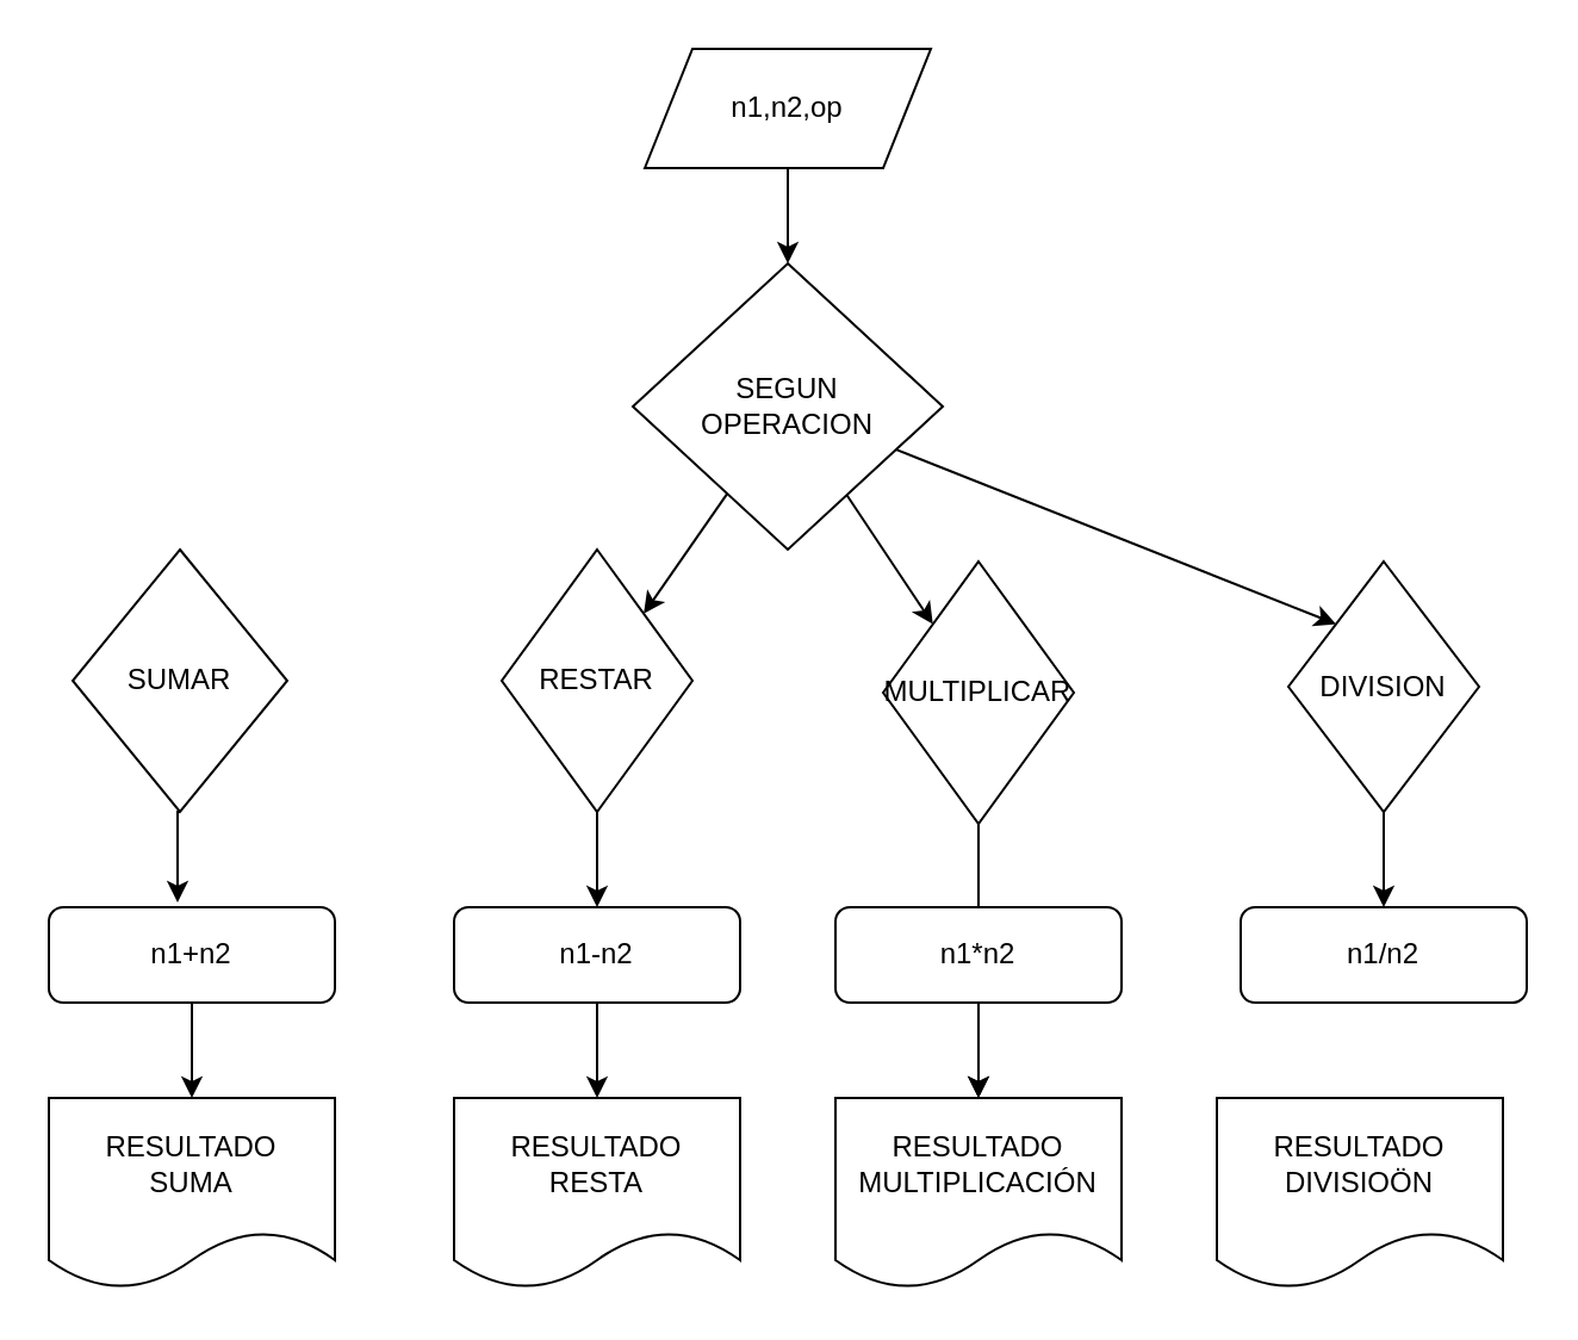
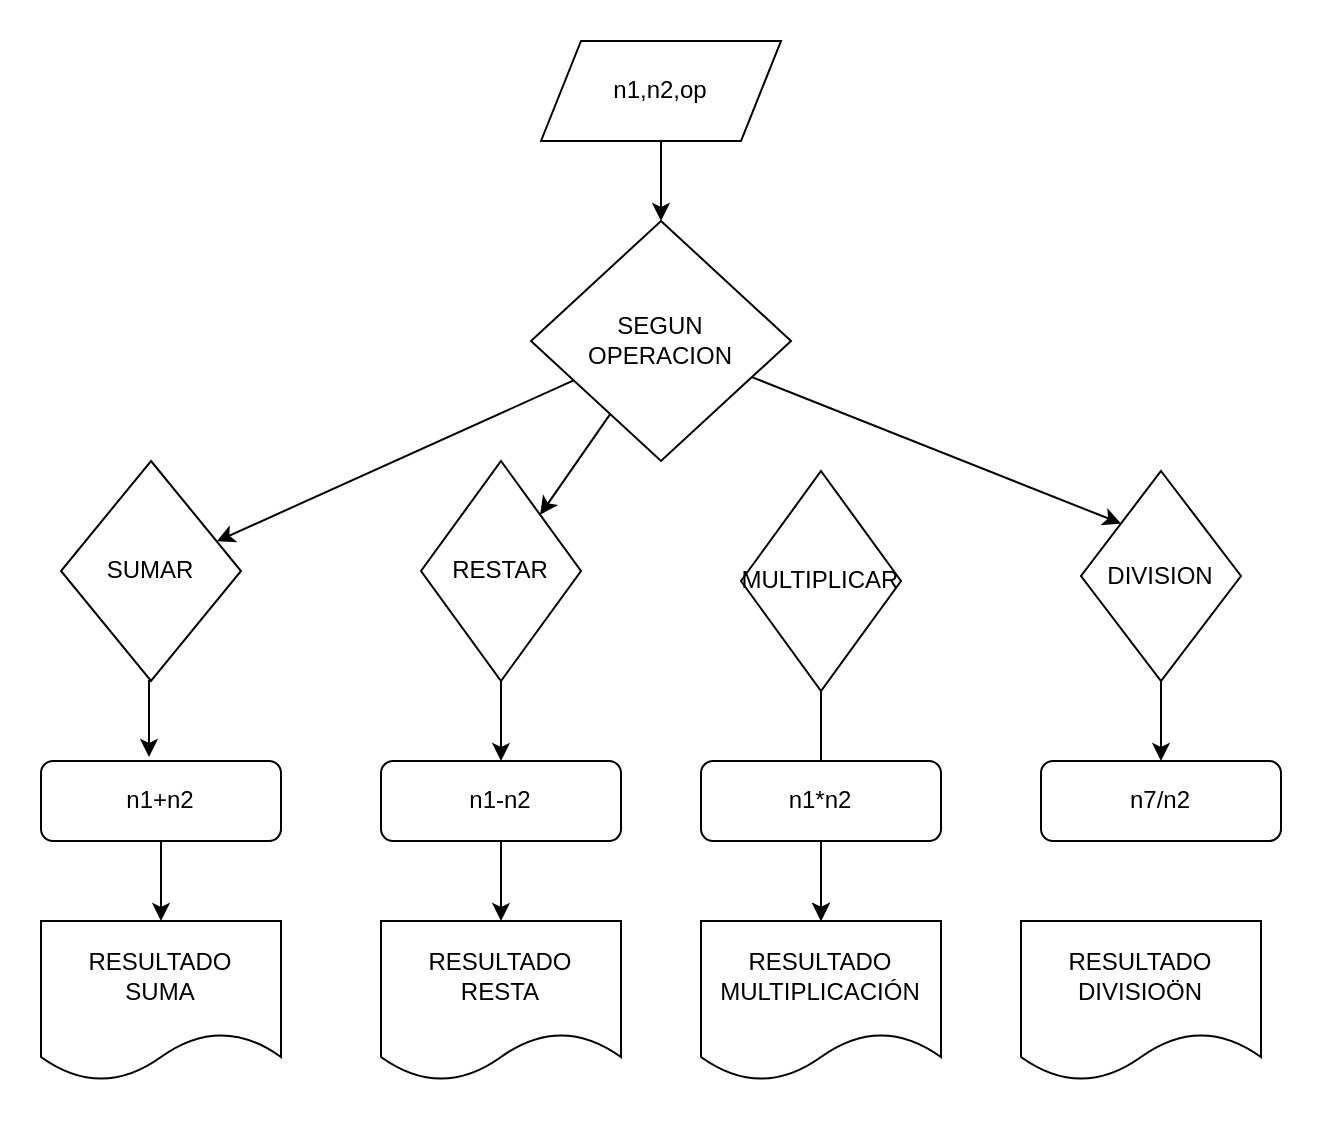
  <mxCell id="0" />
  <mxCell id="1" parent="0" />
  <mxCell id="2" value="" style="edgeStyle=none;rounded=0;orthogonalLoop=1;jettySize=auto;html=1;" edge="1" parent="1" source="19" target="10"><mxGeometry relative="1" as="geometry" /></mxCell>
- <mxCell id="3" value="n1/n2" style="rounded=1;whiteSpace=wrap;html=1;fontSize=12;glass=0;strokeWidth=1;shadow=0;" parent="1" vertex="1"><mxGeometry x="520" y="380" width="120" height="40" as="geometry" /></mxCell>
+ <mxCell id="3" value="n7/n2" style="rounded=1;whiteSpace=wrap;html=1;fontSize=12;glass=0;strokeWidth=1;shadow=0;" parent="1" vertex="1"><mxGeometry x="520" y="380" width="120" height="40" as="geometry" /></mxCell>
  <mxCell id="4" value="" style="edgeStyle=orthogonalEdgeStyle;rounded=0;orthogonalLoop=1;jettySize=auto;html=1;" edge="1" parent="1" source="5" target="10"><mxGeometry relative="1" as="geometry" /></mxCell>
  <mxCell id="5" value="n1*n2" style="rounded=1;whiteSpace=wrap;html=1;fontSize=12;glass=0;strokeWidth=1;shadow=0;" parent="1" vertex="1"><mxGeometry x="350" y="380" width="120" height="40" as="geometry" /></mxCell>
  <mxCell id="6" style="edgeStyle=orthogonalEdgeStyle;rounded=0;orthogonalLoop=1;jettySize=auto;html=1;entryX=0.5;entryY=0;entryDx=0;entryDy=0;" edge="1" parent="1" source="7" target="8"><mxGeometry relative="1" as="geometry" /></mxCell>
  <mxCell id="7" value="n1+n2" style="rounded=1;whiteSpace=wrap;html=1;fontSize=12;glass=0;strokeWidth=1;shadow=0;" parent="1" vertex="1"><mxGeometry x="20" y="380" width="120" height="40" as="geometry" /></mxCell>
  <mxCell id="8" value="RESULTADO&lt;br&gt;SUMA" style="shape=document;whiteSpace=wrap;html=1;boundedLbl=1;" vertex="1" parent="1"><mxGeometry x="20" y="460" width="120" height="80" as="geometry" /></mxCell>
  <mxCell id="9" value="RESULTADO&lt;br&gt;RESTA" style="shape=document;whiteSpace=wrap;html=1;boundedLbl=1;" vertex="1" parent="1"><mxGeometry x="190" y="460" width="120" height="80" as="geometry" /></mxCell>
  <mxCell id="10" value="RESULTADO&lt;br&gt;MULTIPLICACIÓN" style="shape=document;whiteSpace=wrap;html=1;boundedLbl=1;" vertex="1" parent="1"><mxGeometry x="350" y="460" width="120" height="80" as="geometry" /></mxCell>
  <mxCell id="11" value="RESULTADO&lt;br&gt;DIVISIOÖN" style="shape=document;whiteSpace=wrap;html=1;boundedLbl=1;" vertex="1" parent="1"><mxGeometry x="510" y="460" width="120" height="80" as="geometry" /></mxCell>
  <mxCell id="12" value="" style="edgeStyle=orthogonalEdgeStyle;rounded=0;orthogonalLoop=1;jettySize=auto;html=1;" edge="1" parent="1" source="13" target="25"><mxGeometry relative="1" as="geometry" /></mxCell>
  <mxCell id="13" value="RESTAR" style="rhombus;whiteSpace=wrap;html=1;" vertex="1" parent="1"><mxGeometry x="210" y="230" width="80" height="110" as="geometry" /></mxCell>
  <mxCell id="14" value="" style="edgeStyle=orthogonalEdgeStyle;rounded=0;orthogonalLoop=1;jettySize=auto;html=1;" edge="1" parent="1" source="15" target="3"><mxGeometry relative="1" as="geometry" /></mxCell>
  <mxCell id="15" value="DIVISION" style="rhombus;whiteSpace=wrap;html=1;" vertex="1" parent="1"><mxGeometry x="540" y="235" width="80" height="105" as="geometry" /></mxCell>
  <mxCell id="16" style="edgeStyle=orthogonalEdgeStyle;rounded=0;orthogonalLoop=1;jettySize=auto;html=1;entryX=0.5;entryY=0;entryDx=0;entryDy=0;" edge="1" parent="1" source="17" target="23"><mxGeometry relative="1" as="geometry" /></mxCell>
  <mxCell id="17" value="n1,n2,op" style="shape=parallelogram;perimeter=parallelogramPerimeter;whiteSpace=wrap;html=1;fixedSize=1;" vertex="1" parent="1"><mxGeometry x="270" y="20" width="120" height="50" as="geometry" /></mxCell>
  <mxCell id="18" value="SUMAR" style="rhombus;whiteSpace=wrap;html=1;" vertex="1" parent="1"><mxGeometry x="30" y="230" width="90" height="110" as="geometry" /></mxCell>
  <mxCell id="19" value="MULTIPLICAR" style="rhombus;whiteSpace=wrap;html=1;" vertex="1" parent="1"><mxGeometry x="370" y="235" width="80" height="110" as="geometry" /></mxCell>
  <mxCell id="20" style="edgeStyle=none;rounded=0;orthogonalLoop=1;jettySize=auto;html=1;entryX=0;entryY=0;entryDx=0;entryDy=0;" edge="1" parent="1" source="23" target="15"><mxGeometry relative="1" as="geometry" /></mxCell>
  <mxCell id="21" style="edgeStyle=none;rounded=0;orthogonalLoop=1;jettySize=auto;html=1;" edge="1" parent="1" source="23" target="13"><mxGeometry relative="1" as="geometry" /></mxCell>
- <mxCell id="22" style="edgeStyle=none;rounded=0;orthogonalLoop=1;jettySize=auto;html=1;" edge="1" parent="1" source="23" target="19"><mxGeometry relative="1" as="geometry" /></mxCell>
+ <mxCell id="22" style="edgeStyle=none;rounded=0;orthogonalLoop=1;jettySize=auto;html=1;" edge="1" parent="1" source="23" target="18"><mxGeometry relative="1" as="geometry" /></mxCell>
  <mxCell id="23" value="SEGUN&lt;br&gt;OPERACION" style="rhombus;whiteSpace=wrap;html=1;" vertex="1" parent="1"><mxGeometry x="265" y="110" width="130" height="120" as="geometry" /></mxCell>
  <mxCell id="24" value="" style="edgeStyle=orthogonalEdgeStyle;rounded=0;orthogonalLoop=1;jettySize=auto;html=1;" edge="1" parent="1" source="25" target="9"><mxGeometry relative="1" as="geometry" /></mxCell>
  <mxCell id="25" value="n1-n2" style="rounded=1;whiteSpace=wrap;html=1;" vertex="1" parent="1"><mxGeometry x="190" y="380" width="120" height="40" as="geometry" /></mxCell>
  <mxCell id="26" style="edgeStyle=orthogonalEdgeStyle;rounded=0;orthogonalLoop=1;jettySize=auto;html=1;exitX=0.5;exitY=1;exitDx=0;exitDy=0;entryX=0.45;entryY=-0.05;entryDx=0;entryDy=0;entryPerimeter=0;" edge="1" parent="1" source="18" target="7"><mxGeometry relative="1" as="geometry" /></mxCell>
